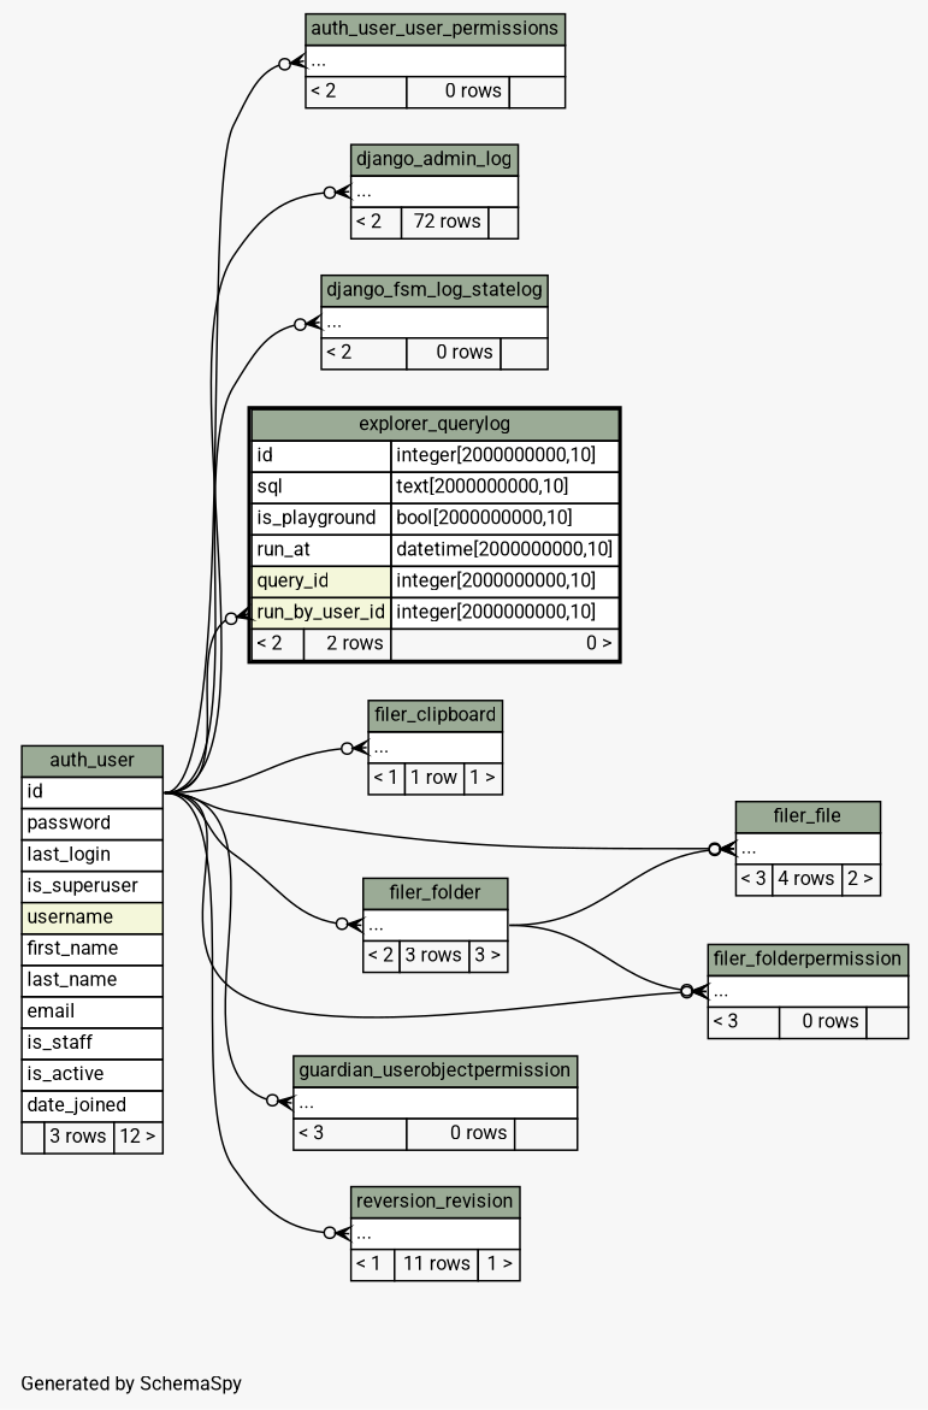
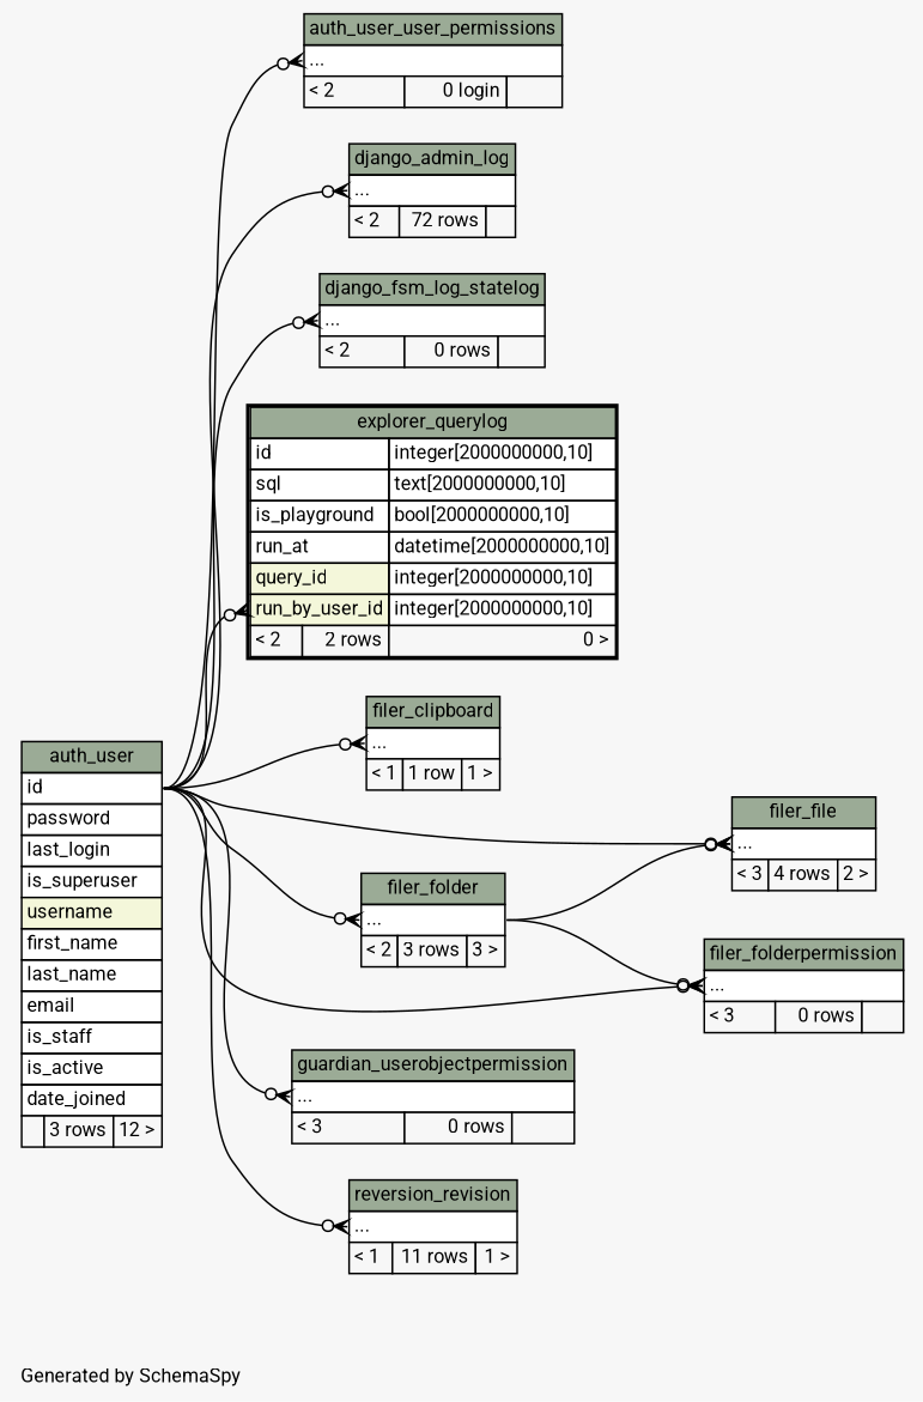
  digraph {
    bgcolor="#f7f7f7"
    fontname=Roboto
    fontsize=11
    label="\nGenerated by SchemaSpy"
    labeljust=l
    nodesep=0.18
    rankdir=RL
    ranksep=0.46
    node [fontname=Roboto fontsize=11 shape=plaintext]
    edge [arrowhead=none arrowsize=0.8 arrowtail=crowodot dir=back fontname=Roboto headport="id:e" tailport="elipses:w"]
    n1 [label=<     <TABLE BORDER="0" CELLBORDER="1" CELLSPACING="0" BGCOLOR="#ffffff">       <TR><TD COLSPAN="3" BGCOLOR="#9bab96" ALIGN="CENTER">auth_user</TD></TR>       <TR><TD PORT="id" COLSPAN="3" ALIGN="LEFT">id</TD></TR>       <TR><TD PORT="password" COLSPAN="3" ALIGN="LEFT">password</TD></TR>       <TR><TD PORT="last_login" COLSPAN="3" ALIGN="LEFT">last_login</TD></TR>       <TR><TD PORT="is_superuser" COLSPAN="3" ALIGN="LEFT">is_superuser</TD></TR>       <TR><TD PORT="username" COLSPAN="3" BGCOLOR="#f4f7da" ALIGN="LEFT">username</TD></TR>       <TR><TD PORT="first_name" COLSPAN="3" ALIGN="LEFT">first_name</TD></TR>       <TR><TD PORT="last_name" COLSPAN="3" ALIGN="LEFT">last_name</TD></TR>       <TR><TD PORT="email" COLSPAN="3" ALIGN="LEFT">email</TD></TR>       <TR><TD PORT="is_staff" COLSPAN="3" ALIGN="LEFT">is_staff</TD></TR>       <TR><TD PORT="is_active" COLSPAN="3" ALIGN="LEFT">is_active</TD></TR>       <TR><TD PORT="date_joined" COLSPAN="3" ALIGN="LEFT">date_joined</TD></TR>       <TR><TD ALIGN="LEFT" BGCOLOR="#f7f7f7">  </TD><TD ALIGN="RIGHT" BGCOLOR="#f7f7f7">3 rows</TD><TD ALIGN="RIGHT" BGCOLOR="#f7f7f7">12 &gt;</TD></TR>     </TABLE>>]
-   n2 [label=<     <TABLE BORDER="0" CELLBORDER="1" CELLSPACING="0" BGCOLOR="#ffffff">       <TR><TD COLSPAN="3" BGCOLOR="#9bab96" ALIGN="CENTER">auth_user_user_permissions</TD></TR>       <TR><TD PORT="elipses" COLSPAN="3" ALIGN="LEFT">...</TD></TR>       <TR><TD ALIGN="LEFT" BGCOLOR="#f7f7f7">&lt; 2</TD><TD ALIGN="RIGHT" BGCOLOR="#f7f7f7">0 rows</TD><TD ALIGN="RIGHT" BGCOLOR="#f7f7f7">  </TD></TR>     </TABLE>>]
+   n2 [label=<     <TABLE BORDER="0" CELLBORDER="1" CELLSPACING="0" BGCOLOR="#ffffff">       <TR><TD COLSPAN="3" BGCOLOR="#9bab96" ALIGN="CENTER">auth_user_user_permissions</TD></TR>       <TR><TD PORT="elipses" COLSPAN="3" ALIGN="LEFT">...</TD></TR>       <TR><TD ALIGN="LEFT" BGCOLOR="#f7f7f7">&lt; 2</TD><TD ALIGN="RIGHT" BGCOLOR="#f7f7f7">0 login</TD><TD ALIGN="RIGHT" BGCOLOR="#f7f7f7">  </TD></TR>     </TABLE>>]
    n3 [label=<     <TABLE BORDER="0" CELLBORDER="1" CELLSPACING="0" BGCOLOR="#ffffff">       <TR><TD COLSPAN="3" BGCOLOR="#9bab96" ALIGN="CENTER">django_admin_log</TD></TR>       <TR><TD PORT="elipses" COLSPAN="3" ALIGN="LEFT">...</TD></TR>       <TR><TD ALIGN="LEFT" BGCOLOR="#f7f7f7">&lt; 2</TD><TD ALIGN="RIGHT" BGCOLOR="#f7f7f7">72 rows</TD><TD ALIGN="RIGHT" BGCOLOR="#f7f7f7">  </TD></TR>     </TABLE>>]
    n4 [label=<     <TABLE BORDER="0" CELLBORDER="1" CELLSPACING="0" BGCOLOR="#ffffff">       <TR><TD COLSPAN="3" BGCOLOR="#9bab96" ALIGN="CENTER">django_fsm_log_statelog</TD></TR>       <TR><TD PORT="elipses" COLSPAN="3" ALIGN="LEFT">...</TD></TR>       <TR><TD ALIGN="LEFT" BGCOLOR="#f7f7f7">&lt; 2</TD><TD ALIGN="RIGHT" BGCOLOR="#f7f7f7">0 rows</TD><TD ALIGN="RIGHT" BGCOLOR="#f7f7f7">  </TD></TR>     </TABLE>>]
    n5 [label=<     <TABLE BORDER="2" CELLBORDER="1" CELLSPACING="0" BGCOLOR="#ffffff">       <TR><TD COLSPAN="3" BGCOLOR="#9bab96" ALIGN="CENTER">explorer_querylog</TD></TR>       <TR><TD PORT="id" COLSPAN="2" ALIGN="LEFT">id</TD><TD PORT="id.type" ALIGN="LEFT">integer[2000000000,10]</TD></TR>       <TR><TD PORT="sql" COLSPAN="2" ALIGN="LEFT">sql</TD><TD PORT="sql.type" ALIGN="LEFT">text[2000000000,10]</TD></TR>       <TR><TD PORT="is_playground" COLSPAN="2" ALIGN="LEFT">is_playground</TD><TD PORT="is_playground.type" ALIGN="LEFT">bool[2000000000,10]</TD></TR>       <TR><TD PORT="run_at" COLSPAN="2" ALIGN="LEFT">run_at</TD><TD PORT="run_at.type" ALIGN="LEFT">datetime[2000000000,10]</TD></TR>       <TR><TD PORT="query_id" COLSPAN="2" BGCOLOR="#f4f7da" ALIGN="LEFT">query_id</TD><TD PORT="query_id.type" ALIGN="LEFT">integer[2000000000,10]</TD></TR>       <TR><TD PORT="run_by_user_id" COLSPAN="2" BGCOLOR="#f4f7da" ALIGN="LEFT">run_by_user_id</TD><TD PORT="run_by_user_id.type" ALIGN="LEFT">integer[2000000000,10]</TD></TR>       <TR><TD ALIGN="LEFT" BGCOLOR="#f7f7f7">&lt; 2</TD><TD ALIGN="RIGHT" BGCOLOR="#f7f7f7">2 rows</TD><TD ALIGN="RIGHT" BGCOLOR="#f7f7f7">0 &gt;</TD></TR>     </TABLE>>]
    n6 [label=<     <TABLE BORDER="0" CELLBORDER="1" CELLSPACING="0" BGCOLOR="#ffffff">       <TR><TD COLSPAN="3" BGCOLOR="#9bab96" ALIGN="CENTER">filer_clipboard</TD></TR>       <TR><TD PORT="elipses" COLSPAN="3" ALIGN="LEFT">...</TD></TR>       <TR><TD ALIGN="LEFT" BGCOLOR="#f7f7f7">&lt; 1</TD><TD ALIGN="RIGHT" BGCOLOR="#f7f7f7">1 row</TD><TD ALIGN="RIGHT" BGCOLOR="#f7f7f7">1 &gt;</TD></TR>     </TABLE>>]
    n7 [label=<     <TABLE BORDER="0" CELLBORDER="1" CELLSPACING="0" BGCOLOR="#ffffff">       <TR><TD COLSPAN="3" BGCOLOR="#9bab96" ALIGN="CENTER">filer_file</TD></TR>       <TR><TD PORT="elipses" COLSPAN="3" ALIGN="LEFT">...</TD></TR>       <TR><TD ALIGN="LEFT" BGCOLOR="#f7f7f7">&lt; 3</TD><TD ALIGN="RIGHT" BGCOLOR="#f7f7f7">4 rows</TD><TD ALIGN="RIGHT" BGCOLOR="#f7f7f7">2 &gt;</TD></TR>     </TABLE>>]
    n8 [label=<     <TABLE BORDER="0" CELLBORDER="1" CELLSPACING="0" BGCOLOR="#ffffff">       <TR><TD COLSPAN="3" BGCOLOR="#9bab96" ALIGN="CENTER">filer_folder</TD></TR>       <TR><TD PORT="elipses" COLSPAN="3" ALIGN="LEFT">...</TD></TR>       <TR><TD ALIGN="LEFT" BGCOLOR="#f7f7f7">&lt; 2</TD><TD ALIGN="RIGHT" BGCOLOR="#f7f7f7">3 rows</TD><TD ALIGN="RIGHT" BGCOLOR="#f7f7f7">3 &gt;</TD></TR>     </TABLE>>]
    n9 [label=<     <TABLE BORDER="0" CELLBORDER="1" CELLSPACING="0" BGCOLOR="#ffffff">       <TR><TD COLSPAN="3" BGCOLOR="#9bab96" ALIGN="CENTER">filer_folderpermission</TD></TR>       <TR><TD PORT="elipses" COLSPAN="3" ALIGN="LEFT">...</TD></TR>       <TR><TD ALIGN="LEFT" BGCOLOR="#f7f7f7">&lt; 3</TD><TD ALIGN="RIGHT" BGCOLOR="#f7f7f7">0 rows</TD><TD ALIGN="RIGHT" BGCOLOR="#f7f7f7">  </TD></TR>     </TABLE>>]
    n10 [label=<     <TABLE BORDER="0" CELLBORDER="1" CELLSPACING="0" BGCOLOR="#ffffff">       <TR><TD COLSPAN="3" BGCOLOR="#9bab96" ALIGN="CENTER">guardian_userobjectpermission</TD></TR>       <TR><TD PORT="elipses" COLSPAN="3" ALIGN="LEFT">...</TD></TR>       <TR><TD ALIGN="LEFT" BGCOLOR="#f7f7f7">&lt; 3</TD><TD ALIGN="RIGHT" BGCOLOR="#f7f7f7">0 rows</TD><TD ALIGN="RIGHT" BGCOLOR="#f7f7f7">  </TD></TR>     </TABLE>>]
    n11 [label=<     <TABLE BORDER="0" CELLBORDER="1" CELLSPACING="0" BGCOLOR="#ffffff">       <TR><TD COLSPAN="3" BGCOLOR="#9bab96" ALIGN="CENTER">reversion_revision</TD></TR>       <TR><TD PORT="elipses" COLSPAN="3" ALIGN="LEFT">...</TD></TR>       <TR><TD ALIGN="LEFT" BGCOLOR="#f7f7f7">&lt; 1</TD><TD ALIGN="RIGHT" BGCOLOR="#f7f7f7">11 rows</TD><TD ALIGN="RIGHT" BGCOLOR="#f7f7f7">1 &gt;</TD></TR>     </TABLE>>]
    n2 -> n1
    n3 -> n1
    n4 -> n1
    n5 -> n1 [tailport="run_by_user_id:w"]
    n6 -> n1
    n7 -> n1
    n7 -> n8 [headport="elipses:e"]
    n8 -> n1
    n9 -> n1
    n9 -> n8 [headport="elipses:e"]
    n10 -> n1
    n11 -> n1
  }
